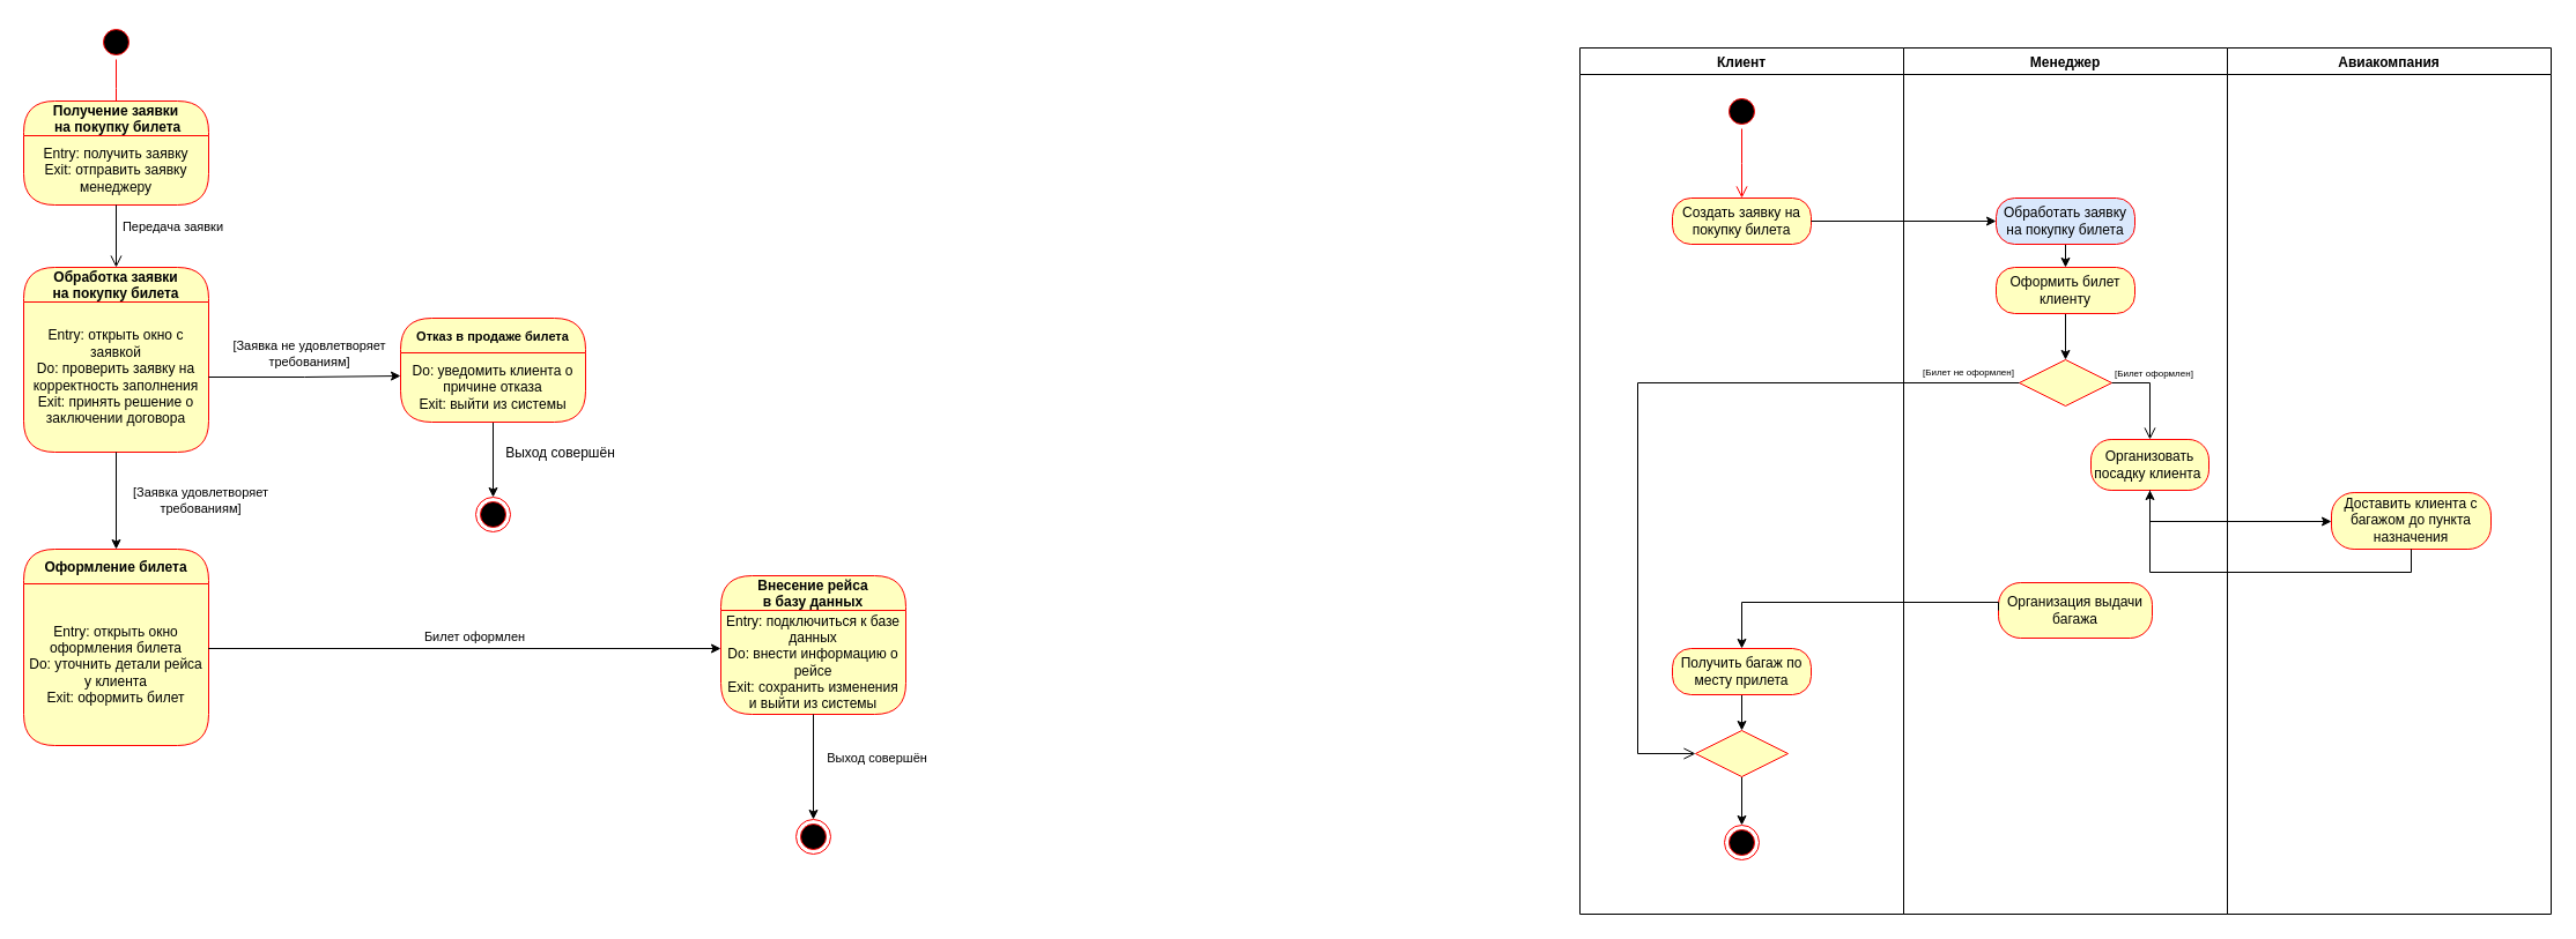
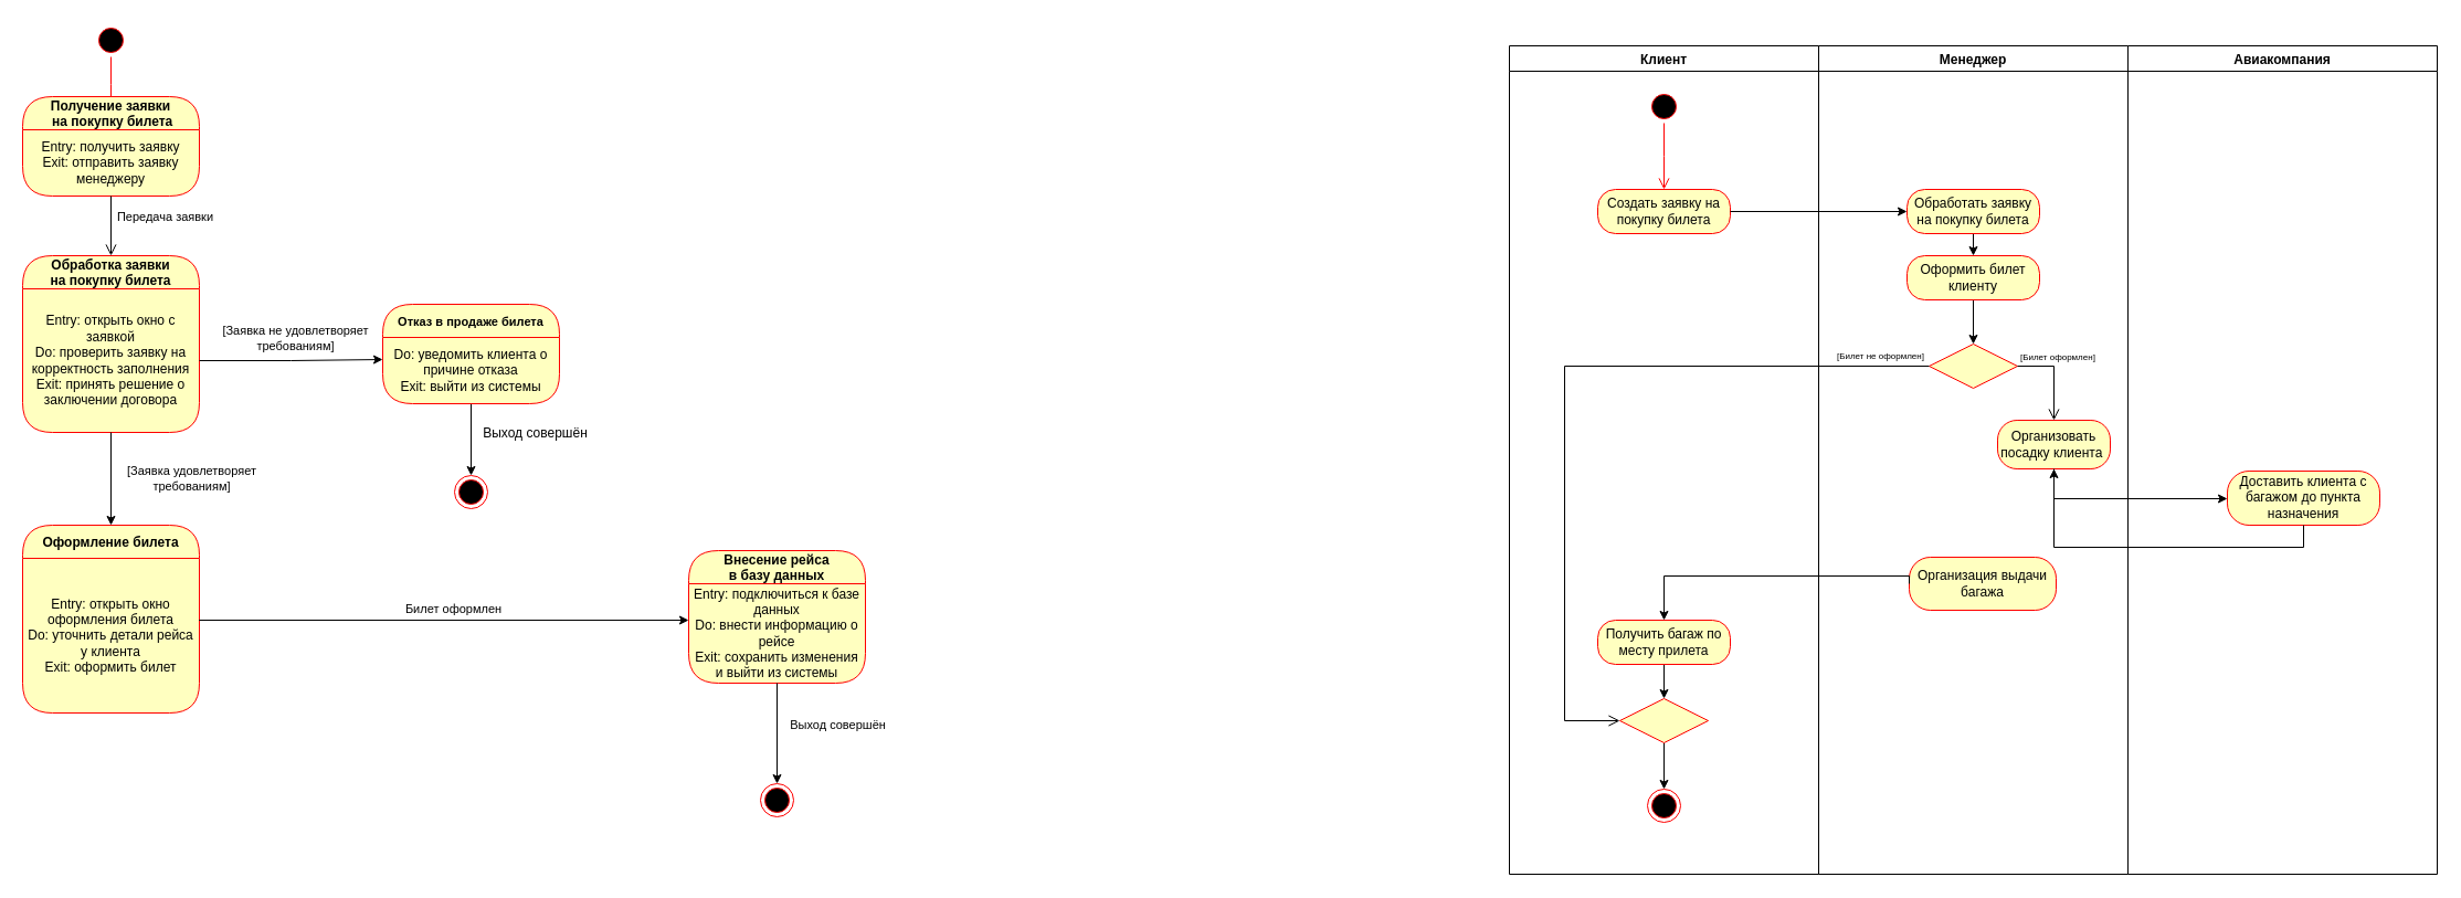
  <mxCell id="0" />
  <mxCell id="1" parent="0" />
  <mxCell id="2" value="" style="ellipse;html=1;shape=startState;fillColor=#000000;strokeColor=#ff0000;" parent="1" vertex="1"><mxGeometry x="85" y="20.999" width="30" height="30" as="geometry" /></mxCell>
  <mxCell id="3" value="" style="edgeStyle=orthogonalEdgeStyle;html=1;verticalAlign=bottom;endArrow=open;endSize=8;strokeColor=#ff0000;rounded=0;" parent="1" source="2" edge="1"><mxGeometry relative="1" as="geometry"><mxPoint x="100" y="100.999" as="targetPoint" /></mxGeometry></mxCell>
  <mxCell id="4" value="Получение заявки&#10; на покупку билета" style="swimlane;fontStyle=1;align=center;verticalAlign=middle;childLayout=stackLayout;horizontal=1;startSize=30;horizontalStack=0;resizeParent=0;resizeLast=1;container=0;fontColor=#000000;collapsible=0;rounded=1;arcSize=30;strokeColor=#ff0000;fillColor=#ffffc0;swimlaneFillColor=#ffffc0;dropTarget=0;" parent="1" vertex="1"><mxGeometry x="20" y="86.999" width="160" height="90" as="geometry" /></mxCell>
  <mxCell id="5" value="Entry: получить заявку&lt;br&gt;Exit: отправить заявку менеджеру" style="text;html=1;strokeColor=none;fillColor=none;align=center;verticalAlign=middle;spacingLeft=4;spacingRight=4;whiteSpace=wrap;overflow=hidden;rotatable=0;fontColor=#000000;" parent="4" vertex="1"><mxGeometry y="30" width="160" height="60" as="geometry" /></mxCell>
  <mxCell id="6" value="Передача заявки" style="edgeStyle=orthogonalEdgeStyle;html=1;verticalAlign=bottom;endArrow=open;endSize=8;strokeColor=#000000;rounded=0;entryX=0.5;entryY=0;entryDx=0;entryDy=0;" parent="1" source="4" target="7" edge="1"><mxGeometry x="0.037" y="49" relative="1" as="geometry"><mxPoint x="100" y="260.999" as="targetPoint" /><mxPoint as="offset" /></mxGeometry></mxCell>
  <mxCell id="7" value="Обработка заявки&#10;на покупку билета" style="swimlane;fontStyle=1;align=center;verticalAlign=middle;childLayout=stackLayout;horizontal=1;startSize=30;horizontalStack=0;resizeParent=0;resizeLast=1;container=0;fontColor=#000000;collapsible=0;rounded=1;arcSize=30;strokeColor=#ff0000;fillColor=#ffffc0;swimlaneFillColor=#ffffc0;dropTarget=0;" parent="1" vertex="1"><mxGeometry x="20" y="230.999" width="160" height="160" as="geometry" /></mxCell>
  <mxCell id="8" value="Entry: открыть окно с заявкой&lt;br&gt;Do: проверить заявку на корректность заполнения&lt;br&gt;Exit: принять решение о заключении договора" style="text;html=1;strokeColor=none;fillColor=none;align=center;verticalAlign=middle;spacingLeft=4;spacingRight=4;whiteSpace=wrap;overflow=hidden;rotatable=0;fontColor=#000000;" parent="7" vertex="1"><mxGeometry y="30" width="160" height="130" as="geometry" /></mxCell>
  <mxCell id="9" style="edgeStyle=orthogonalEdgeStyle;rounded=0;orthogonalLoop=1;jettySize=auto;html=1;exitX=0.5;exitY=1;exitDx=0;exitDy=0;entryX=0.5;entryY=0;entryDx=0;entryDy=0;strokeColor=#000000;" parent="1" source="10" target="13" edge="1"><mxGeometry relative="1" as="geometry" /></mxCell>
  <mxCell id="10" value="Отказ в продаже билета" style="swimlane;fontStyle=1;align=center;verticalAlign=middle;childLayout=stackLayout;horizontal=1;startSize=30;horizontalStack=0;resizeParent=0;resizeLast=1;container=0;fontColor=#000000;collapsible=0;rounded=1;arcSize=30;strokeColor=#ff0000;fillColor=#ffffc0;swimlaneFillColor=#ffffc0;dropTarget=0;fontSize=11;" parent="1" vertex="1"><mxGeometry x="346" y="274.999" width="160" height="90" as="geometry" /></mxCell>
  <mxCell id="11" style="edgeStyle=orthogonalEdgeStyle;rounded=0;orthogonalLoop=1;jettySize=auto;html=1;exitX=1;exitY=0.5;exitDx=0;exitDy=0;entryX=0;entryY=0.5;entryDx=0;entryDy=0;strokeColor=#000000;" parent="1" source="8" edge="1"><mxGeometry relative="1" as="geometry"><mxPoint x="346" y="324.999" as="targetPoint" /></mxGeometry></mxCell>
  <mxCell id="12" value="[Заявка не удовлетворяет&lt;br&gt;требованиям]" style="edgeLabel;html=1;align=center;verticalAlign=middle;resizable=0;points=[];" parent="11" vertex="1" connectable="0"><mxGeometry x="-0.313" y="1" relative="1" as="geometry"><mxPoint x="29" y="-19" as="offset" /></mxGeometry></mxCell>
  <mxCell id="13" value="" style="ellipse;html=1;shape=endState;fillColor=#000000;strokeColor=#ff0000;" parent="1" vertex="1"><mxGeometry x="411" y="429.999" width="30" height="30" as="geometry" /></mxCell>
  <mxCell id="14" value="[Заявка удовлетворяет&lt;br style=&quot;border-color: var(--border-color);&quot;&gt;требованиям]" style="edgeLabel;html=1;align=center;verticalAlign=middle;resizable=0;points=[];" parent="1" vertex="1" connectable="0"><mxGeometry x="180.002" y="434.999" as="geometry"><mxPoint x="-8" y="-2" as="offset" /></mxGeometry></mxCell>
  <mxCell id="15" value="Оформление билета" style="swimlane;fontStyle=1;align=center;verticalAlign=middle;childLayout=stackLayout;horizontal=1;startSize=30;horizontalStack=0;resizeParent=0;resizeLast=1;container=0;fontColor=#000000;collapsible=0;rounded=1;arcSize=30;strokeColor=#ff0000;fillColor=#ffffc0;swimlaneFillColor=#ffffc0;dropTarget=0;" parent="1" vertex="1"><mxGeometry x="20" y="474.999" width="160" height="170" as="geometry" /></mxCell>
  <mxCell id="16" value="Entry: открыть окно оформления билета&lt;br&gt;Do: уточнить детали рейса у клиента&lt;br&gt;Exit: оформить билет" style="text;html=1;strokeColor=none;fillColor=none;align=center;verticalAlign=middle;spacingLeft=4;spacingRight=4;whiteSpace=wrap;overflow=hidden;rotatable=0;fontColor=#000000;" parent="15" vertex="1"><mxGeometry y="30" width="160" height="140" as="geometry" /></mxCell>
  <mxCell id="17" value="Внесение рейса&#10;в базу данных" style="swimlane;fontStyle=1;align=center;verticalAlign=middle;childLayout=stackLayout;horizontal=1;startSize=30;horizontalStack=0;resizeParent=0;resizeLast=1;container=0;fontColor=#000000;collapsible=0;rounded=1;arcSize=30;strokeColor=#ff0000;fillColor=#ffffc0;swimlaneFillColor=#ffffc0;dropTarget=0;" parent="1" vertex="1"><mxGeometry x="623" y="497.999" width="160" height="120" as="geometry" /></mxCell>
  <mxCell id="18" value="Entry: подключиться к базе данных&lt;br&gt;Do: внести информацию о рейсе&lt;br&gt;Exit: сохранить изменения и выйти из системы" style="text;html=1;strokeColor=none;fillColor=none;align=center;verticalAlign=middle;spacingLeft=4;spacingRight=4;whiteSpace=wrap;overflow=hidden;rotatable=0;fontColor=#000000;" parent="17" vertex="1"><mxGeometry y="30" width="160" height="90" as="geometry" /></mxCell>
  <mxCell id="19" value="Билет оформлен" style="edgeStyle=orthogonalEdgeStyle;rounded=0;orthogonalLoop=1;jettySize=auto;html=1;strokeColor=#000000;entryX=0;entryY=0.367;entryDx=0;entryDy=0;entryPerimeter=0;exitX=0.998;exitY=0.4;exitDx=0;exitDy=0;exitPerimeter=0;" parent="1" source="16" target="18" edge="1"><mxGeometry x="0.038" y="10" relative="1" as="geometry"><mxPoint x="196" y="560.999" as="sourcePoint" /><mxPoint x="345.32" y="566.879" as="targetPoint" /><Array as="points" /><mxPoint as="offset" /></mxGeometry></mxCell>
  <mxCell id="20" value="Выход совершён" style="text;html=1;align=center;verticalAlign=middle;resizable=0;points=[];autosize=1;strokeColor=none;fillColor=none;" parent="1" vertex="1"><mxGeometry x="427" y="378.999" width="113" height="26" as="geometry" /></mxCell>
  <mxCell id="21" value="Клиент" style="swimlane;" parent="1" vertex="1"><mxGeometry x="1366" y="40.999" width="280" height="750" as="geometry" /></mxCell>
  <mxCell id="22" value="Создать заявку на покупку билета" style="rounded=1;whiteSpace=wrap;html=1;arcSize=40;fontColor=#000000;fillColor=#ffffc0;strokeColor=#ff0000;" parent="21" vertex="1"><mxGeometry x="80" y="130" width="120" height="40" as="geometry" /></mxCell>
  <mxCell id="23" value="" style="ellipse;html=1;shape=startState;fillColor=#000000;strokeColor=#ff0000;" parent="21" vertex="1"><mxGeometry x="125" y="40" width="30" height="30" as="geometry" /></mxCell>
  <mxCell id="24" value="" style="edgeStyle=orthogonalEdgeStyle;html=1;verticalAlign=bottom;endArrow=open;endSize=8;strokeColor=#ff0000;rounded=0;" parent="21" source="23" edge="1"><mxGeometry relative="1" as="geometry"><mxPoint x="140" y="130" as="targetPoint" /></mxGeometry></mxCell>
  <mxCell id="25" style="edgeStyle=orthogonalEdgeStyle;rounded=0;orthogonalLoop=1;jettySize=auto;html=1;entryX=0.5;entryY=0;entryDx=0;entryDy=0;" parent="21" source="26" target="29" edge="1"><mxGeometry relative="1" as="geometry"><mxPoint x="142.0" y="608.001" as="targetPoint" /></mxGeometry></mxCell>
  <mxCell id="26" value="Получить багаж по месту прилета" style="rounded=1;whiteSpace=wrap;html=1;arcSize=40;fontColor=#000000;fillColor=#ffffc0;strokeColor=#ff0000;" parent="21" vertex="1"><mxGeometry x="80" y="520" width="120" height="40" as="geometry" /></mxCell>
  <mxCell id="27" value="" style="ellipse;html=1;shape=endState;fillColor=#000000;strokeColor=#ff0000;" parent="21" vertex="1"><mxGeometry x="125" y="673" width="30" height="30" as="geometry" /></mxCell>
  <mxCell id="28" style="edgeStyle=orthogonalEdgeStyle;rounded=0;orthogonalLoop=1;jettySize=auto;html=1;exitX=0.5;exitY=1;exitDx=0;exitDy=0;entryX=0.5;entryY=0;entryDx=0;entryDy=0;" parent="21" source="29" target="27" edge="1"><mxGeometry relative="1" as="geometry" /></mxCell>
  <mxCell id="29" value="" style="rhombus;whiteSpace=wrap;html=1;fontColor=#000000;fillColor=#ffffc0;strokeColor=#ff0000;" parent="21" vertex="1"><mxGeometry x="100" y="591" width="80" height="40" as="geometry" /></mxCell>
  <mxCell id="30" value="Менеджер" style="swimlane;" parent="1" vertex="1"><mxGeometry x="1646" y="40.999" width="280" height="750" as="geometry" /></mxCell>
  <mxCell id="31" style="edgeStyle=orthogonalEdgeStyle;rounded=0;orthogonalLoop=1;jettySize=auto;html=1;exitX=0.5;exitY=1;exitDx=0;exitDy=0;entryX=0.5;entryY=0;entryDx=0;entryDy=0;" parent="30" source="32" target="38" edge="1"><mxGeometry relative="1" as="geometry"><mxPoint x="140" y="210" as="targetPoint" /></mxGeometry></mxCell>
- <mxCell id="32" value="Обработать заявку на покупку билета" style="rounded=1;whiteSpace=wrap;html=1;arcSize=40;fontColor=#000000;fillColor=#dae8fc;strokeColor=#ff0000;" parent="30" vertex="1"><mxGeometry x="80" y="130" width="120" height="40" as="geometry" /></mxCell>
+ <mxCell id="32" value="Обработать заявку на покупку билета" style="rounded=1;whiteSpace=wrap;html=1;arcSize=40;fontColor=#000000;fillColor=#ffffc0;strokeColor=#ff0000;" parent="30" vertex="1"><mxGeometry x="80" y="130" width="120" height="40" as="geometry" /></mxCell>
  <mxCell id="33" value="" style="rhombus;whiteSpace=wrap;html=1;fontColor=#000000;fillColor=#ffffc0;strokeColor=#ff0000;" parent="30" vertex="1"><mxGeometry x="100" y="270" width="80" height="40" as="geometry" /></mxCell>
  <mxCell id="34" value="Организовать посадку клиента&amp;nbsp;" style="rounded=1;whiteSpace=wrap;html=1;arcSize=40;fontColor=#000000;fillColor=#ffffc0;strokeColor=#ff0000;" parent="30" vertex="1"><mxGeometry x="162" y="339" width="102" height="44" as="geometry" /></mxCell>
  <mxCell id="35" value="&lt;font style=&quot;font-size: 8px;&quot;&gt;[Билет не оформлен]&lt;/font&gt;" style="edgeStyle=orthogonalEdgeStyle;html=1;align=left;verticalAlign=top;endArrow=open;endSize=8;strokeColor=#000000;rounded=0;entryX=0;entryY=0.5;entryDx=0;entryDy=0;" parent="30" target="29" edge="1"><mxGeometry x="-0.757" y="-23" relative="1" as="geometry"><mxPoint x="70" y="345" as="targetPoint" /><Array as="points"><mxPoint x="-230" y="290" /><mxPoint x="-230" y="611" /></Array><mxPoint as="offset" /><mxPoint x="100" y="290" as="sourcePoint" /></mxGeometry></mxCell>
  <mxCell id="36" value="&lt;font style=&quot;font-size: 8px;&quot;&gt;[Билет оформлен]&lt;/font&gt;" style="edgeStyle=orthogonalEdgeStyle;html=1;align=left;verticalAlign=bottom;endArrow=open;endSize=8;strokeColor=#000000;rounded=0;entryX=0.5;entryY=0;entryDx=0;entryDy=0;" parent="30" edge="1"><mxGeometry x="-0.976" relative="1" as="geometry"><mxPoint x="213" y="339" as="targetPoint" /><mxPoint as="offset" /><mxPoint x="179.999" y="290.001" as="sourcePoint" /><Array as="points"><mxPoint x="213" y="290" /></Array></mxGeometry></mxCell>
  <mxCell id="37" style="edgeStyle=orthogonalEdgeStyle;rounded=0;orthogonalLoop=1;jettySize=auto;html=1;entryX=0.5;entryY=0;entryDx=0;entryDy=0;" parent="30" source="38" target="33" edge="1"><mxGeometry relative="1" as="geometry" /></mxCell>
  <mxCell id="38" value="Оформить билет клиенту" style="rounded=1;whiteSpace=wrap;html=1;arcSize=40;fontColor=#000000;fillColor=#ffffc0;strokeColor=#ff0000;" parent="30" vertex="1"><mxGeometry x="80" y="190" width="120" height="40" as="geometry" /></mxCell>
  <mxCell id="39" value="Организация выдачи багажа" style="rounded=1;whiteSpace=wrap;html=1;arcSize=40;fontColor=#000000;fillColor=#ffffc0;strokeColor=#ff0000;" parent="30" vertex="1"><mxGeometry x="82" y="463" width="133" height="48" as="geometry" /></mxCell>
  <mxCell id="40" value="Авиакомпания" style="swimlane;startSize=23;" parent="1" vertex="1"><mxGeometry x="1926" y="40.999" width="280" height="750" as="geometry" /></mxCell>
  <mxCell id="41" value="Доставить клиента с багажом до пункта назначения" style="rounded=1;whiteSpace=wrap;html=1;arcSize=40;fontColor=#000000;fillColor=#ffffc0;strokeColor=#ff0000;" parent="40" vertex="1"><mxGeometry x="90" y="385" width="138" height="49" as="geometry" /></mxCell>
  <mxCell id="42" style="edgeStyle=orthogonalEdgeStyle;rounded=0;orthogonalLoop=1;jettySize=auto;html=1;exitX=1;exitY=0.5;exitDx=0;exitDy=0;entryX=0;entryY=0.5;entryDx=0;entryDy=0;" parent="1" source="22" target="32" edge="1"><mxGeometry relative="1" as="geometry" /></mxCell>
  <mxCell id="43" style="edgeStyle=orthogonalEdgeStyle;rounded=0;orthogonalLoop=1;jettySize=auto;html=1;" parent="1" target="41" edge="1"><mxGeometry relative="1" as="geometry"><Array as="points"><mxPoint x="1859" y="451" /></Array><mxPoint x="1859" y="424" as="sourcePoint" /></mxGeometry></mxCell>
  <mxCell id="44" style="edgeStyle=orthogonalEdgeStyle;rounded=0;orthogonalLoop=1;jettySize=auto;html=1;exitX=0.5;exitY=1;exitDx=0;exitDy=0;" parent="1" source="41" target="34" edge="1"><mxGeometry relative="1" as="geometry" /></mxCell>
  <mxCell id="45" style="edgeStyle=orthogonalEdgeStyle;rounded=0;orthogonalLoop=1;jettySize=auto;html=1;exitX=0;exitY=0.5;exitDx=0;exitDy=0;entryX=0.5;entryY=0;entryDx=0;entryDy=0;" parent="1" source="39" target="26" edge="1"><mxGeometry relative="1" as="geometry"><mxPoint x="1786" y="650.999" as="targetPoint" /><Array as="points"><mxPoint x="1506" y="520.999" /></Array></mxGeometry></mxCell>
  <mxCell id="46" value="Do: уведомить клиента о причине отказа&lt;br&gt;Exit: выйти из системы" style="text;html=1;strokeColor=none;fillColor=none;align=center;verticalAlign=middle;spacingLeft=4;spacingRight=4;whiteSpace=wrap;overflow=hidden;rotatable=0;fontColor=#000000;" parent="1" vertex="1"><mxGeometry x="346" y="304.999" width="160" height="60" as="geometry" /></mxCell>
  <mxCell id="47" style="edgeStyle=orthogonalEdgeStyle;rounded=0;orthogonalLoop=1;jettySize=auto;html=1;exitX=0.5;exitY=1;exitDx=0;exitDy=0;strokeColor=#000000;entryX=0.5;entryY=0;entryDx=0;entryDy=0;" parent="1" source="8" target="15" edge="1"><mxGeometry relative="1" as="geometry"><mxPoint x="100" y="480.999" as="targetPoint" /></mxGeometry></mxCell>
  <mxCell id="48" value="Выход совершён" style="edgeStyle=orthogonalEdgeStyle;rounded=0;orthogonalLoop=1;jettySize=auto;html=1;exitX=0.5;exitY=1;exitDx=0;exitDy=0;strokeColor=#000000;" parent="1" source="18" target="49" edge="1"><mxGeometry x="-0.175" y="55" relative="1" as="geometry"><mxPoint x="386" y="764.999" as="sourcePoint" /><mxPoint x="366" y="770.999" as="targetPoint" /><mxPoint as="offset" /></mxGeometry></mxCell>
  <mxCell id="49" value="" style="ellipse;html=1;shape=endState;fillColor=#000000;strokeColor=#ff0000;" parent="1" vertex="1"><mxGeometry x="688" y="708.999" width="30" height="30" as="geometry" /></mxCell>
